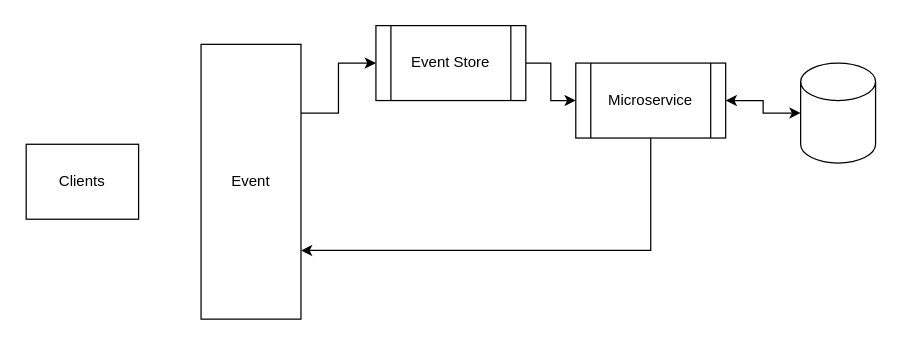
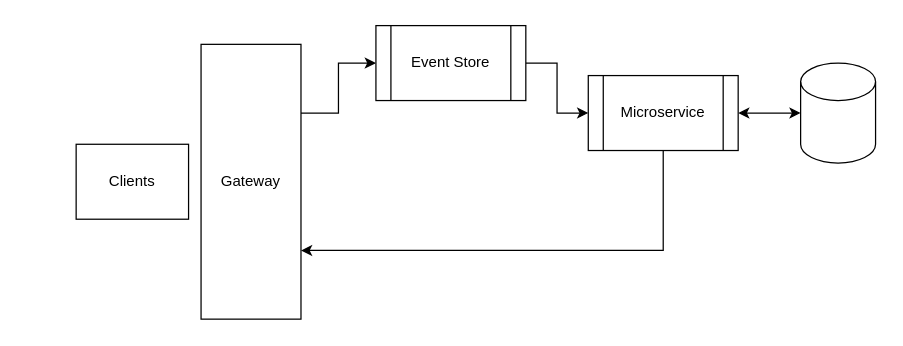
  <mxCell id="0" />
  <mxCell id="1" parent="0" />
  <mxCell id="2" style="edgeStyle=orthogonalEdgeStyle;rounded=0;orthogonalLoop=1;jettySize=auto;html=1;entryX=0;entryY=0.5;entryDx=0;entryDy=0;exitX=1;exitY=0.25;exitDx=0;exitDy=0;" edge="1" parent="1" source="3" target="9"><mxGeometry relative="1" as="geometry" /></mxCell>
- <mxCell id="3" value="Event" style="rounded=0;whiteSpace=wrap;html=1;" vertex="1" parent="1"><mxGeometry x="160" y="35" width="80" height="220" as="geometry" /></mxCell>
+ <mxCell id="3" value="Gateway" style="rounded=0;whiteSpace=wrap;html=1;" vertex="1" parent="1"><mxGeometry x="160" y="35" width="80" height="220" as="geometry" /></mxCell>
  <mxCell id="4" value="" style="edgeStyle=orthogonalEdgeStyle;rounded=0;orthogonalLoop=1;jettySize=auto;html=1;startArrow=classic;startFill=1;" edge="1" parent="1" source="6" target="7"><mxGeometry relative="1" as="geometry" /></mxCell>
  <mxCell id="5" style="edgeStyle=orthogonalEdgeStyle;rounded=0;orthogonalLoop=1;jettySize=auto;html=1;entryX=1;entryY=0.75;entryDx=0;entryDy=0;exitX=0.5;exitY=1;exitDx=0;exitDy=0;" edge="1" parent="1" source="6" target="3"><mxGeometry relative="1" as="geometry" /></mxCell>
- <mxCell id="6" value="Microservice" style="shape=process;whiteSpace=wrap;html=1;backgroundOutline=1;" vertex="1" parent="1"><mxGeometry x="460" y="50" width="120" height="60" as="geometry" /></mxCell>
+ <mxCell id="6" value="Microservice" style="shape=process;whiteSpace=wrap;html=1;backgroundOutline=1;" vertex="1" parent="1"><mxGeometry x="470" y="60" width="120" height="60" as="geometry" /></mxCell>
  <mxCell id="7" value="" style="shape=cylinder3;whiteSpace=wrap;html=1;boundedLbl=1;backgroundOutline=1;size=15;" vertex="1" parent="1"><mxGeometry x="640" y="50" width="60" height="80" as="geometry" /></mxCell>
  <mxCell id="8" value="" style="edgeStyle=orthogonalEdgeStyle;rounded=0;orthogonalLoop=1;jettySize=auto;html=1;" edge="1" parent="1" source="9" target="6"><mxGeometry relative="1" as="geometry" /></mxCell>
  <mxCell id="9" value="Event Store" style="shape=process;whiteSpace=wrap;html=1;backgroundOutline=1;" vertex="1" parent="1"><mxGeometry x="300" y="20" width="120" height="60" as="geometry" /></mxCell>
- <mxCell id="10" value="Clients" style="rounded=0;whiteSpace=wrap;html=1;" vertex="1" parent="1"><mxGeometry x="20" y="115" width="90" height="60" as="geometry" /></mxCell>
+ <mxCell id="10" value="Clients" style="rounded=0;whiteSpace=wrap;html=1;" vertex="1" parent="1"><mxGeometry x="60" y="115" width="90" height="60" as="geometry" /></mxCell>
